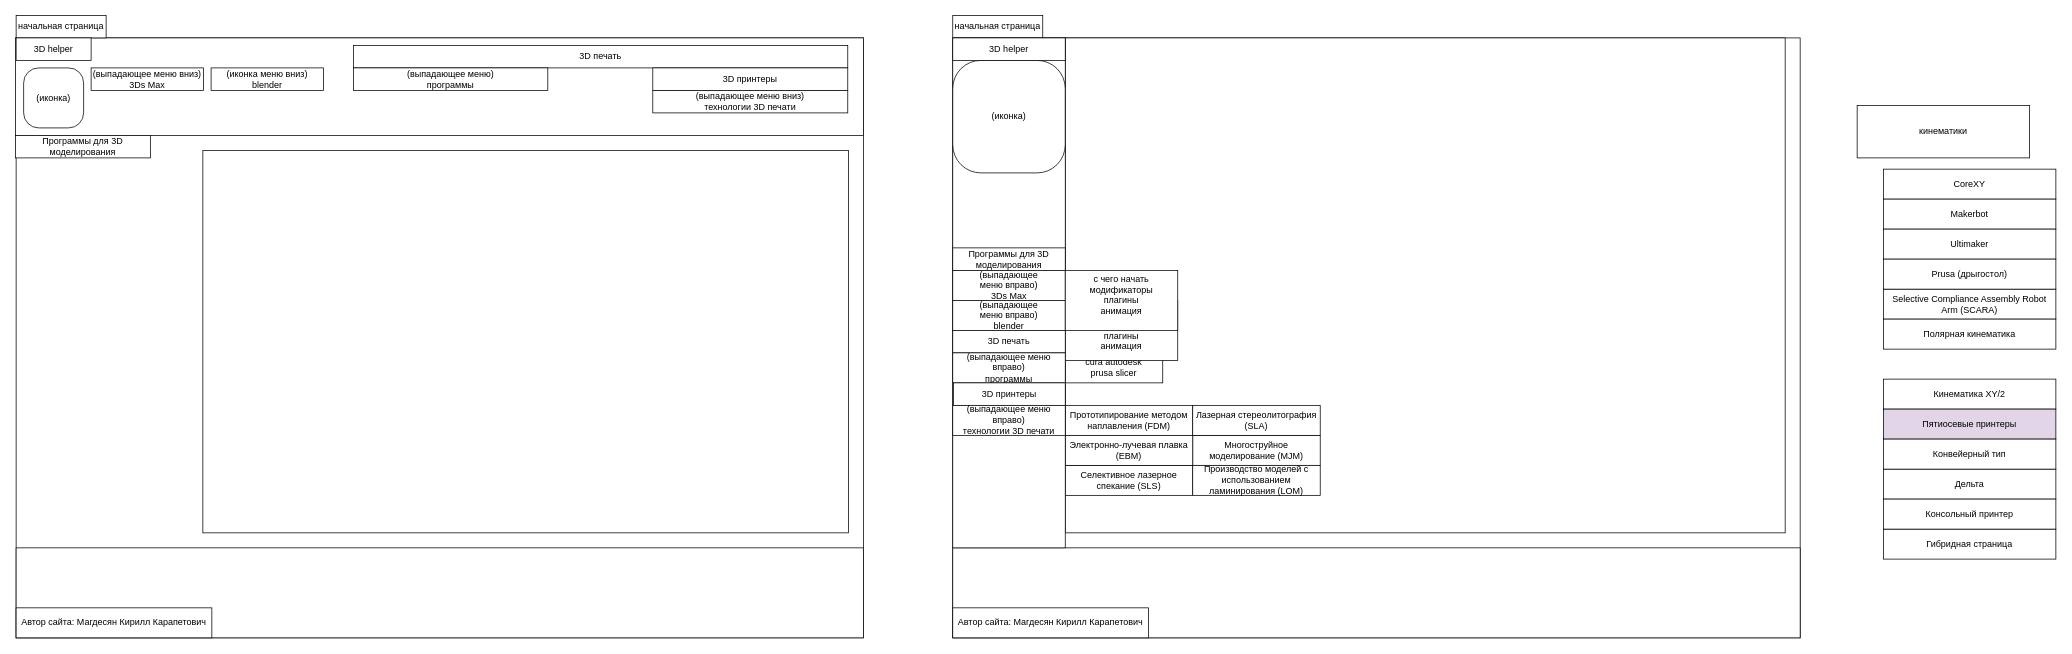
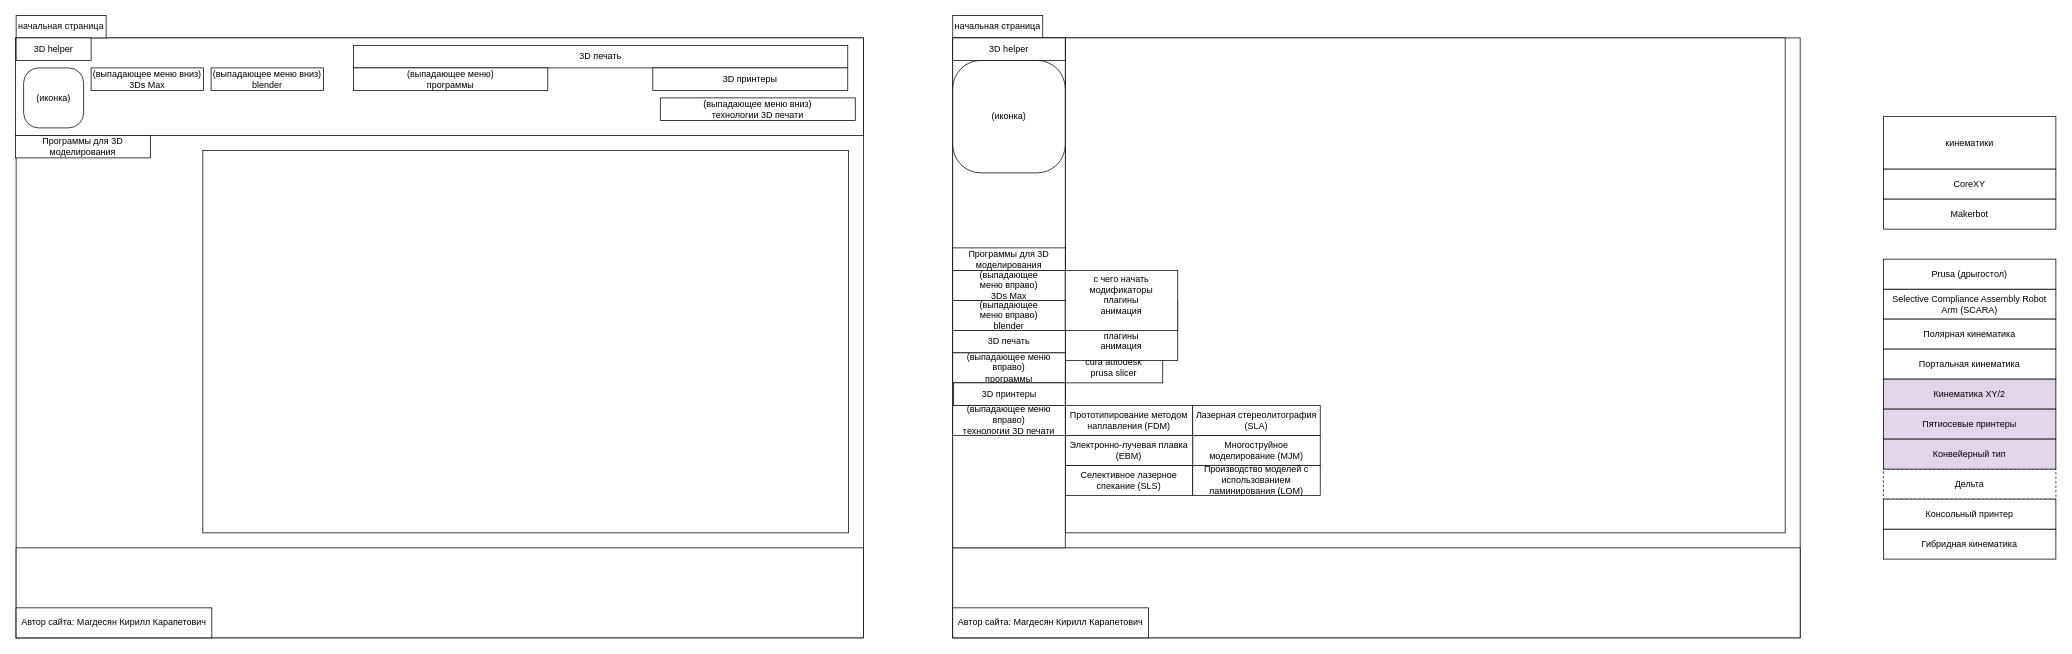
  <mxCell id="0" />
  <mxCell id="1" parent="0" />
  <mxCell id="2" value="" style="rounded=0;whiteSpace=wrap;html=1;" parent="1" vertex="1"><mxGeometry y="50" width="1130" height="800" as="geometry" x="1270" /></mxCell>
  <mxCell id="3" value="" style="rounded=0;whiteSpace=wrap;html=1;" parent="1" vertex="1"><mxGeometry x="1420" y="50" width="960" height="660" as="geometry" /></mxCell>
  <mxCell id="4" value="начальная страница" style="rounded=0;whiteSpace=wrap;html=1;" parent="1" vertex="1"><mxGeometry width="120" height="30" as="geometry" x="1270" y="20" /></mxCell>
  <mxCell id="5" value="cura autodesk&lt;div&gt;prusa slicer&lt;br&gt;&lt;/div&gt;" style="rounded=0;whiteSpace=wrap;html=1;" parent="1" vertex="1"><mxGeometry x="1420" y="470" width="130" height="40" as="geometry" /></mxCell>
  <mxCell id="6" value="&lt;div&gt;&lt;span style=&quot;background-color: initial;&quot;&gt;Многоструйное моделирование (MJM)&lt;/span&gt;&lt;br&gt;&lt;/div&gt;" style="rounded=0;whiteSpace=wrap;html=1;" parent="1" vertex="1"><mxGeometry x="1590" y="580" width="170" height="40" as="geometry" /></mxCell>
  <mxCell id="7" value="&lt;div&gt;&lt;span style=&quot;background-color: initial;&quot;&gt;Прототипирование методом наплавления (FDM)&lt;/span&gt;&lt;br&gt;&lt;/div&gt;" style="rounded=0;whiteSpace=wrap;html=1;" parent="1" vertex="1"><mxGeometry x="1420" y="540" width="170" height="40" as="geometry" /></mxCell>
  <mxCell id="8" value="&lt;div&gt;&lt;span style=&quot;background-color: initial;&quot;&gt;Лазерная стереолитография (SLA)&lt;/span&gt;&lt;br&gt;&lt;/div&gt;" style="rounded=0;whiteSpace=wrap;html=1;" parent="1" vertex="1"><mxGeometry x="1590" y="540" width="170" height="40" as="geometry" /></mxCell>
  <mxCell id="9" value="&lt;div&gt;&lt;span style=&quot;background-color: initial;&quot;&gt;Селективное лазерное спекание (SLS)&lt;/span&gt;&lt;br&gt;&lt;/div&gt;" style="rounded=0;whiteSpace=wrap;html=1;" parent="1" vertex="1"><mxGeometry x="1420" y="620" width="170" height="40" as="geometry" /></mxCell>
  <mxCell id="10" value="&lt;div&gt;&lt;span style=&quot;background-color: initial;&quot;&gt;Электронно-лучевая плавка (EBM)&lt;/span&gt;&lt;br&gt;&lt;/div&gt;" style="rounded=0;whiteSpace=wrap;html=1;" parent="1" vertex="1"><mxGeometry x="1420" y="580" width="170" height="40" as="geometry" /></mxCell>
  <mxCell id="11" value="&lt;div&gt;&lt;span style=&quot;background-color: initial;&quot;&gt;Производство моделей с использованием ламинирования (LOM)&lt;/span&gt;&lt;br&gt;&lt;/div&gt;" style="rounded=0;whiteSpace=wrap;html=1;" parent="1" vertex="1"><mxGeometry x="1590" y="620" width="170" height="40" as="geometry" /></mxCell>
- <mxCell id="12" value="кинематики" style="rounded=0;whiteSpace=wrap;html=1;" parent="1" vertex="1"><mxGeometry x="2476" y="140" width="230" height="70" as="geometry" /></mxCell>
+ <mxCell id="12" value="кинематики" style="rounded=0;whiteSpace=wrap;html=1;" parent="1" vertex="1"><mxGeometry x="2511" y="155" width="230" height="70" as="geometry" /></mxCell>
  <mxCell id="13" value="CoreXY" style="rounded=0;whiteSpace=wrap;html=1;" parent="1" vertex="1"><mxGeometry x="2511" y="225" width="230" height="40" as="geometry" /></mxCell>
- <mxCell id="14" value="Дельта" style="rounded=0;whiteSpace=wrap;html=1;" parent="1" vertex="1"><mxGeometry x="2511" y="625" width="230" height="40" as="geometry" /></mxCell>
+ <mxCell id="14" value="Дельта" style="rounded=0;whiteSpace=wrap;html=1;dashed=1;" parent="1" vertex="1"><mxGeometry x="2511" y="625" width="230" height="40" as="geometry" /></mxCell>
  <mxCell id="15" value="Makerbot" style="rounded=0;whiteSpace=wrap;html=1;" parent="1" vertex="1"><mxGeometry x="2511" y="265" width="230" height="40" as="geometry" /></mxCell>
- <mxCell id="16" value="Ultimaker" style="rounded=0;whiteSpace=wrap;html=1;" parent="1" vertex="1"><mxGeometry x="2511" y="305" width="230" height="40" as="geometry" /></mxCell>
  <mxCell id="17" value="Selective Compliance Assembly Robot Arm (SCARA)" style="rounded=0;whiteSpace=wrap;html=1;" parent="1" vertex="1"><mxGeometry x="2511" y="385" width="230" height="40" as="geometry" /></mxCell>
  <mxCell id="18" value="Полярная кинематика" style="rounded=0;whiteSpace=wrap;html=1;" parent="1" vertex="1"><mxGeometry x="2511" y="425" width="230" height="40" as="geometry" /></mxCell>
- <mxCell id="20" value="Гибридная страница" style="rounded=0;whiteSpace=wrap;html=1;" parent="1" vertex="1"><mxGeometry x="2511" y="705" width="230" height="40" as="geometry" /></mxCell>
- <mxCell id="21" value="Кинематика XY/2" style="rounded=0;whiteSpace=wrap;html=1;" parent="1" vertex="1"><mxGeometry x="2511" y="505" width="230" height="40" as="geometry" /></mxCell>
+ <mxCell id="19" value="Портальная кинематика" style="rounded=0;whiteSpace=wrap;html=1;" parent="1" vertex="1"><mxGeometry x="2511" y="465" width="230" height="40" as="geometry" /></mxCell>
+ <mxCell id="20" value="Гибридная кинематика" style="rounded=0;whiteSpace=wrap;html=1;" parent="1" vertex="1"><mxGeometry x="2511" y="705" width="230" height="40" as="geometry" /></mxCell>
+ <mxCell id="21" value="Кинематика XY/2" style="rounded=0;whiteSpace=wrap;html=1;fillColor=#e1d5e7;" parent="1" vertex="1"><mxGeometry x="2511" y="505" width="230" height="40" as="geometry" /></mxCell>
  <mxCell id="22" value="Пятиосевые принтеры" style="rounded=0;whiteSpace=wrap;html=1;fillColor=#e1d5e7;" parent="1" vertex="1"><mxGeometry x="2511" y="545" width="230" height="40" as="geometry" /></mxCell>
- <mxCell id="23" value="Конвейерный тип" style="rounded=0;whiteSpace=wrap;html=1;" parent="1" vertex="1"><mxGeometry x="2511" y="585" width="230" height="40" as="geometry" /></mxCell>
+ <mxCell id="23" value="Конвейерный тип" style="rounded=0;whiteSpace=wrap;html=1;fillColor=#e1d5e7;" parent="1" vertex="1"><mxGeometry x="2511" y="585" width="230" height="40" as="geometry" /></mxCell>
  <mxCell id="24" value="Prusa (дрыгостол)" style="rounded=0;whiteSpace=wrap;html=1;" parent="1" vertex="1"><mxGeometry x="2511" y="345" width="230" height="40" as="geometry" /></mxCell>
  <mxCell id="25" value="Консольный принтер" style="rounded=0;whiteSpace=wrap;html=1;" parent="1" vertex="1"><mxGeometry x="2511" y="665" width="230" height="40" as="geometry" /></mxCell>
  <mxCell id="26" value="" style="rounded=0;whiteSpace=wrap;html=1;" parent="1" vertex="1"><mxGeometry y="730" width="1130" height="120" as="geometry" x="1270" /></mxCell>
  <mxCell id="27" value="Автор сайта: Магдесян Кирилл Карапетович" style="rounded=0;whiteSpace=wrap;html=1;" parent="1" vertex="1"><mxGeometry y="810" width="261" height="40" as="geometry" x="1270" /></mxCell>
  <mxCell id="28" value="" style="rounded=0;whiteSpace=wrap;html=1;" parent="1" vertex="1"><mxGeometry x="21" y="50" width="1130" height="800" as="geometry" /></mxCell>
  <mxCell id="29" value="" style="rounded=0;whiteSpace=wrap;html=1;" parent="1" vertex="1"><mxGeometry x="270" y="200" width="861" height="510" as="geometry" /></mxCell>
  <mxCell id="30" value="" style="rounded=0;whiteSpace=wrap;html=1;" parent="1" vertex="1"><mxGeometry x="20" y="50" width="1131" height="130" as="geometry" /></mxCell>
  <mxCell id="31" value="(иконка)" style="rounded=1;whiteSpace=wrap;html=1;direction=south;arcSize=25;" parent="1" vertex="1"><mxGeometry x="31" y="90" width="80" height="80" as="geometry" /></mxCell>
  <mxCell id="32" value="&lt;div&gt;&lt;span style=&quot;background-color: initial;&quot;&gt;(выпадающее меню&lt;/span&gt;&lt;span style=&quot;background-color: initial;&quot;&gt;&amp;nbsp;&lt;/span&gt;&lt;span style=&quot;background-color: initial;&quot;&gt;вниз&lt;/span&gt;&lt;span style=&quot;background-color: initial;&quot;&gt;)&lt;/span&gt;&lt;/div&gt;&lt;div&gt;3Ds Max&lt;/div&gt;" style="rounded=0;whiteSpace=wrap;html=1;" parent="1" vertex="1"><mxGeometry x="121" y="90" width="150" height="30" as="geometry" /></mxCell>
  <mxCell id="33" value="Программы для 3D моделирования" style="rounded=0;whiteSpace=wrap;html=1;" parent="1" vertex="1"><mxGeometry x="20" y="180" width="180" height="30" as="geometry" /></mxCell>
  <mxCell id="34" value="начальная страница" style="rounded=0;whiteSpace=wrap;html=1;" parent="1" vertex="1"><mxGeometry x="21" width="120" height="30" as="geometry" y="20" /></mxCell>
- <mxCell id="35" value="&lt;div&gt;&lt;span style=&quot;background-color: initial;&quot;&gt;(иконка меню&lt;/span&gt;&lt;span style=&quot;background-color: initial;&quot;&gt;&amp;nbsp;&lt;/span&gt;&lt;span style=&quot;background-color: initial;&quot;&gt;вниз&lt;/span&gt;&lt;span style=&quot;background-color: initial;&quot;&gt;)&lt;/span&gt;&lt;/div&gt;&lt;div&gt;blender&lt;/div&gt;" style="rounded=0;whiteSpace=wrap;html=1;" parent="1" vertex="1"><mxGeometry x="281" y="90" width="150" height="30" as="geometry" /></mxCell>
+ <mxCell id="35" value="&lt;div&gt;&lt;span style=&quot;background-color: initial;&quot;&gt;(выпадающее меню&lt;/span&gt;&lt;span style=&quot;background-color: initial;&quot;&gt;&amp;nbsp;&lt;/span&gt;&lt;span style=&quot;background-color: initial;&quot;&gt;вниз&lt;/span&gt;&lt;span style=&quot;background-color: initial;&quot;&gt;)&lt;/span&gt;&lt;/div&gt;&lt;div&gt;blender&lt;/div&gt;" style="rounded=0;whiteSpace=wrap;html=1;" parent="1" vertex="1"><mxGeometry x="281" y="90" width="150" height="30" as="geometry" /></mxCell>
  <mxCell id="36" value="3D печать" style="rounded=0;whiteSpace=wrap;html=1;" parent="1" vertex="1"><mxGeometry x="471" y="60" width="659" height="30" as="geometry" /></mxCell>
  <mxCell id="37" value="&lt;div&gt;(выпадающее меню)&lt;span style=&quot;background-color: initial;&quot;&gt;&lt;br&gt;&lt;/span&gt;&lt;/div&gt;&lt;div&gt;&lt;span style=&quot;background-color: initial;&quot;&gt;программы&lt;/span&gt;&lt;br&gt;&lt;/div&gt;" style="rounded=0;whiteSpace=wrap;html=1;" parent="1" vertex="1"><mxGeometry x="471" y="90" width="259" height="30" as="geometry" /></mxCell>
  <mxCell id="38" value="&lt;div&gt;&lt;span style=&quot;background-color: initial;&quot;&gt;3D принтеры&lt;/span&gt;&lt;br&gt;&lt;/div&gt;" style="rounded=0;whiteSpace=wrap;html=1;" parent="1" vertex="1"><mxGeometry x="870" y="90" width="260" height="30" as="geometry" /></mxCell>
- <mxCell id="39" value="&lt;div&gt;(выпадающее меню вниз)&lt;span style=&quot;background-color: initial;&quot;&gt;&lt;br&gt;&lt;/span&gt;&lt;/div&gt;&lt;div&gt;&lt;span style=&quot;background-color: initial;&quot;&gt;технологии 3D печати&lt;/span&gt;&lt;/div&gt;" style="rounded=0;whiteSpace=wrap;html=1;" parent="1" vertex="1"><mxGeometry x="870" y="120" width="260" height="30" as="geometry" /></mxCell>
+ <mxCell id="39" value="&lt;div&gt;(выпадающее меню вниз)&lt;span style=&quot;background-color: initial;&quot;&gt;&lt;br&gt;&lt;/span&gt;&lt;/div&gt;&lt;div&gt;&lt;span style=&quot;background-color: initial;&quot;&gt;технологии 3D печати&lt;/span&gt;&lt;/div&gt;" style="rounded=0;whiteSpace=wrap;html=1;" parent="1" vertex="1"><mxGeometry x="880" y="130" width="260" height="30" as="geometry" /></mxCell>
  <mxCell id="40" value="" style="rounded=0;whiteSpace=wrap;html=1;" parent="1" vertex="1"><mxGeometry x="21" y="730" width="1130" height="120" as="geometry" /></mxCell>
  <mxCell id="41" value="3D helper" style="rounded=0;whiteSpace=wrap;html=1;" parent="1" vertex="1"><mxGeometry x="21" y="50" width="100" height="30" as="geometry" /></mxCell>
  <mxCell id="42" value="Автор сайта: Магдесян Кирилл Карапетович" style="rounded=0;whiteSpace=wrap;html=1;" parent="1" vertex="1"><mxGeometry x="21" y="810" width="261" height="40" as="geometry" /></mxCell>
  <mxCell id="43" value="" style="rounded=0;whiteSpace=wrap;html=1;" parent="1" vertex="1"><mxGeometry y="50" width="150" height="680" as="geometry" x="1270" /></mxCell>
  <mxCell id="44" value="Программы для 3D моделирования" style="rounded=0;whiteSpace=wrap;html=1;" parent="1" vertex="1"><mxGeometry y="330" width="150" height="30" as="geometry" x="1270" /></mxCell>
  <mxCell id="45" value="&lt;div&gt;&lt;span style=&quot;background-color: initial;&quot;&gt;(выпадающее меню&lt;/span&gt;&lt;span style=&quot;background-color: initial;&quot;&gt;&amp;nbsp;&lt;/span&gt;&lt;span style=&quot;background-color: initial;&quot;&gt;вправо&lt;/span&gt;&lt;span style=&quot;background-color: initial;&quot;&gt;)&lt;/span&gt;&lt;/div&gt;&lt;div&gt;3Ds Max&lt;/div&gt;" style="rounded=0;whiteSpace=wrap;html=1;" parent="1" vertex="1"><mxGeometry y="360" width="150" height="40" as="geometry" x="1270" /></mxCell>
  <mxCell id="46" value="&lt;div&gt;с чего начать&lt;/div&gt;модификаторы&lt;div&gt;плагины&lt;/div&gt;&lt;div&gt;анимация&lt;/div&gt;" style="rounded=0;whiteSpace=wrap;html=1;" parent="1" vertex="1"><mxGeometry x="1420" y="400" width="150" height="80" as="geometry" /></mxCell>
  <mxCell id="47" value="&lt;div&gt;&lt;span style=&quot;background-color: initial;&quot;&gt;(выпадающее меню&lt;/span&gt;&lt;span style=&quot;background-color: initial;&quot;&gt;&amp;nbsp;&lt;/span&gt;&lt;span style=&quot;background-color: initial;&quot;&gt;вправо&lt;/span&gt;&lt;span style=&quot;background-color: initial;&quot;&gt;)&lt;/span&gt;&lt;/div&gt;&lt;div&gt;blender&lt;/div&gt;" style="rounded=0;whiteSpace=wrap;html=1;" parent="1" vertex="1"><mxGeometry y="400" width="150" height="40" as="geometry" x="1270" /></mxCell>
  <mxCell id="48" value="&lt;div&gt;с чего начать&lt;/div&gt;модификаторы&lt;div&gt;плагины&lt;/div&gt;&lt;div&gt;анимация&lt;/div&gt;&lt;div&gt;&lt;br&gt;&lt;/div&gt;" style="rounded=0;whiteSpace=wrap;html=1;" parent="1" vertex="1"><mxGeometry x="1420" y="360" width="150" height="80" as="geometry" /></mxCell>
  <mxCell id="49" value="(иконка)" style="rounded=1;whiteSpace=wrap;html=1;direction=south;arcSize=25;" parent="1" vertex="1"><mxGeometry y="80" width="150" height="150" as="geometry" x="1270" /></mxCell>
  <mxCell id="50" value="3D helper" style="rounded=0;whiteSpace=wrap;html=1;" parent="1" vertex="1"><mxGeometry y="50" width="150" height="30" as="geometry" x="1270" /></mxCell>
  <mxCell id="51" value="3D печать" style="rounded=0;whiteSpace=wrap;html=1;" parent="1" vertex="1"><mxGeometry y="440" width="150" height="30" as="geometry" x="1270" /></mxCell>
  <mxCell id="52" value="&lt;div&gt;(выпадающее меню вправо)&lt;span style=&quot;background-color: initial;&quot;&gt;&lt;br&gt;&lt;/span&gt;&lt;/div&gt;&lt;div&gt;&lt;span style=&quot;background-color: initial;&quot;&gt;программы&lt;/span&gt;&lt;br&gt;&lt;/div&gt;" style="rounded=0;whiteSpace=wrap;html=1;" parent="1" vertex="1"><mxGeometry y="470" width="150" height="40" as="geometry" x="1270" /></mxCell>
  <mxCell id="53" value="&lt;div&gt;&lt;span style=&quot;background-color: initial;&quot;&gt;3D принтеры&lt;/span&gt;&lt;br&gt;&lt;/div&gt;" style="rounded=0;whiteSpace=wrap;html=1;" parent="1" vertex="1"><mxGeometry x="1271" y="510" width="149" height="30" as="geometry" /></mxCell>
  <mxCell id="54" value="&lt;div&gt;(выпадающее меню вправо)&lt;span style=&quot;background-color: initial;&quot;&gt;&lt;br&gt;&lt;/span&gt;&lt;/div&gt;&lt;div&gt;&lt;span style=&quot;background-color: initial;&quot;&gt;технологии 3D печати&lt;/span&gt;&lt;/div&gt;" style="rounded=0;whiteSpace=wrap;html=1;" parent="1" vertex="1"><mxGeometry y="540" width="150" height="40" as="geometry" x="1270" /></mxCell>
